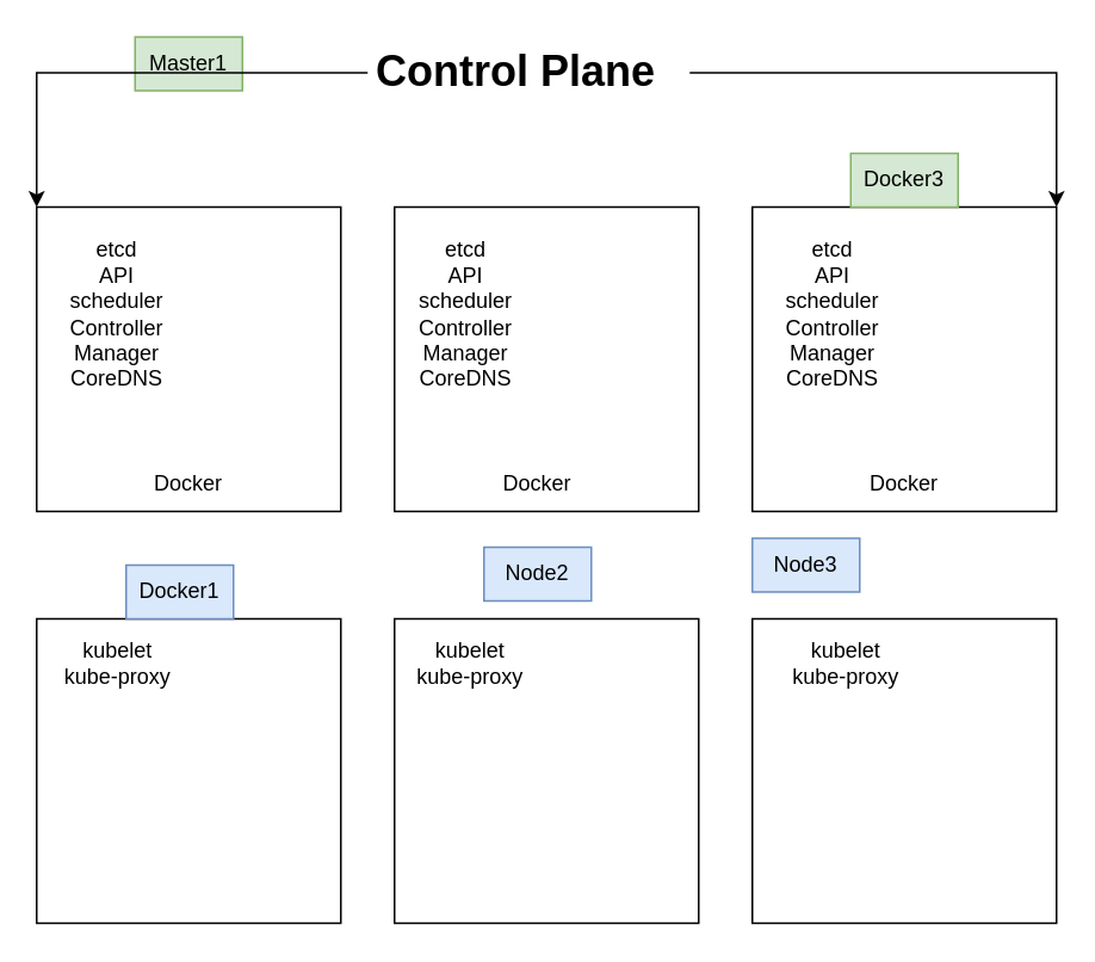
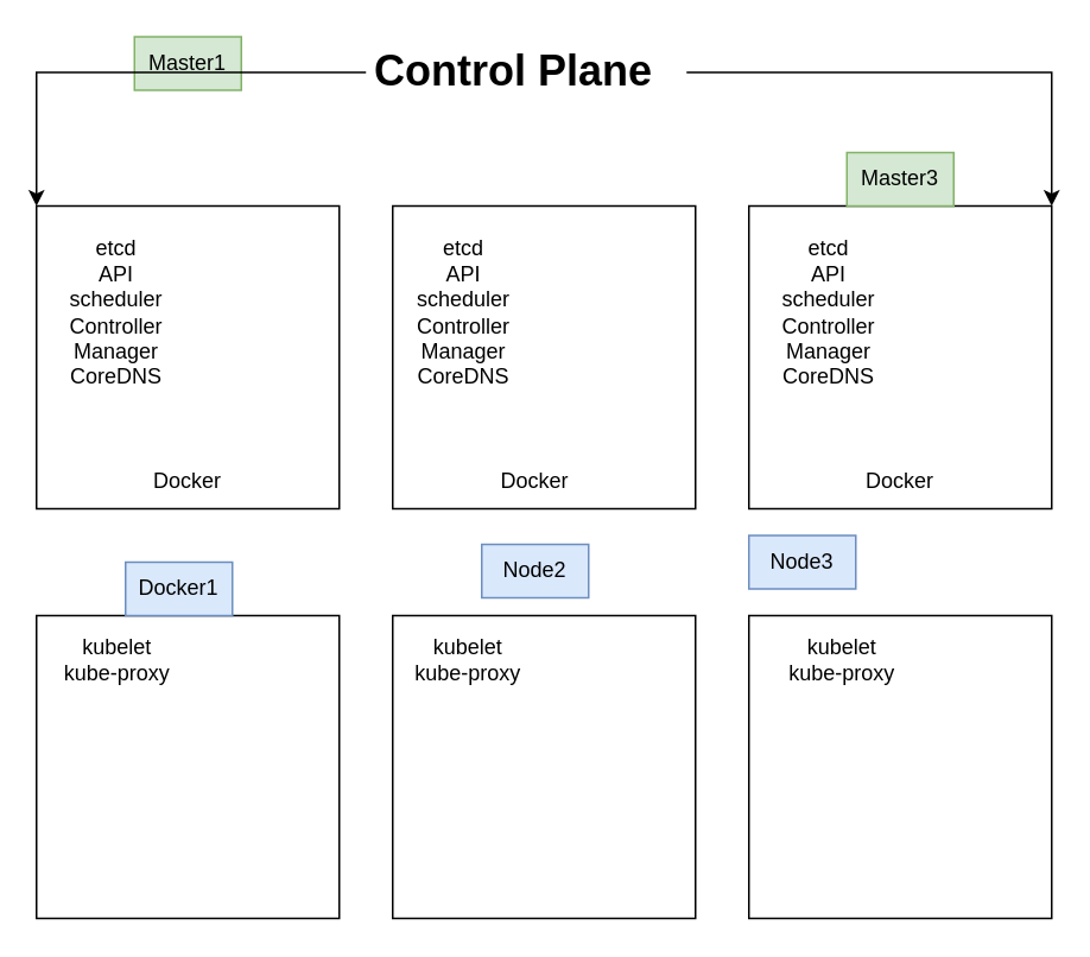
  <mxCell id="0" />
  <mxCell id="1" parent="0" />
  <mxCell id="2" value="&lt;div style=&quot;color: rgb(212, 212, 212); background-color: rgb(30, 30, 30); font-family: Menlo, Monaco, &amp;quot;Courier New&amp;quot;, monospace; font-weight: normal; font-size: 12px; line-height: 18px;&quot;&gt;&lt;br&gt;&lt;/div&gt;" style="whiteSpace=wrap;html=1;aspect=fixed;" vertex="1" parent="1"><mxGeometry x="20" y="115" width="170" height="170" as="geometry" /></mxCell>
  <mxCell id="3" value="&lt;div style=&quot;color: rgb(212, 212, 212); background-color: rgb(30, 30, 30); font-family: Menlo, Monaco, &amp;quot;Courier New&amp;quot;, monospace; font-weight: normal; font-size: 12px; line-height: 18px;&quot;&gt;&lt;br&gt;&lt;/div&gt;" style="whiteSpace=wrap;html=1;aspect=fixed;" vertex="1" parent="1"><mxGeometry x="220" y="115" width="170" height="170" as="geometry" /></mxCell>
  <mxCell id="4" value="&lt;div style=&quot;color: rgb(212, 212, 212); background-color: rgb(30, 30, 30); font-family: Menlo, Monaco, &amp;quot;Courier New&amp;quot;, monospace; font-weight: normal; font-size: 12px; line-height: 18px;&quot;&gt;&lt;br&gt;&lt;/div&gt;" style="whiteSpace=wrap;html=1;aspect=fixed;" vertex="1" parent="1"><mxGeometry x="420" y="115" width="170" height="170" as="geometry" /></mxCell>
  <mxCell id="5" value="&lt;div style=&quot;color: rgb(212, 212, 212); background-color: rgb(30, 30, 30); font-family: Menlo, Monaco, &amp;quot;Courier New&amp;quot;, monospace; font-weight: normal; font-size: 12px; line-height: 18px;&quot;&gt;&lt;br&gt;&lt;/div&gt;" style="whiteSpace=wrap;html=1;aspect=fixed;" vertex="1" parent="1"><mxGeometry x="20" y="345" width="170" height="170" as="geometry" /></mxCell>
  <mxCell id="6" value="&lt;div style=&quot;color: rgb(212, 212, 212); background-color: rgb(30, 30, 30); font-family: Menlo, Monaco, &amp;quot;Courier New&amp;quot;, monospace; font-weight: normal; font-size: 12px; line-height: 18px;&quot;&gt;&lt;br&gt;&lt;/div&gt;" style="whiteSpace=wrap;html=1;aspect=fixed;" vertex="1" parent="1"><mxGeometry x="220" y="345" width="170" height="170" as="geometry" /></mxCell>
  <mxCell id="7" value="&lt;div style=&quot;color: rgb(212, 212, 212); background-color: rgb(30, 30, 30); font-family: Menlo, Monaco, &amp;quot;Courier New&amp;quot;, monospace; font-weight: normal; font-size: 12px; line-height: 18px;&quot;&gt;&lt;br&gt;&lt;/div&gt;" style="whiteSpace=wrap;html=1;aspect=fixed;" vertex="1" parent="1"><mxGeometry x="420" y="345" width="170" height="170" as="geometry" /></mxCell>
  <mxCell id="8" value="Docker" style="text;html=1;strokeColor=none;fillColor=none;align=center;verticalAlign=middle;whiteSpace=wrap;rounded=0;" vertex="1" parent="1"><mxGeometry x="75" y="255" width="60" height="30" as="geometry" /></mxCell>
  <mxCell id="9" value="etcd&lt;br&gt;API&lt;br&gt;scheduler&lt;br&gt;Controller Manager&lt;br&gt;CoreDNS" style="text;html=1;strokeColor=none;fillColor=none;align=center;verticalAlign=middle;whiteSpace=wrap;rounded=0;" vertex="1" parent="1"><mxGeometry x="30" y="125" width="70" height="100" as="geometry" /></mxCell>
  <mxCell id="10" value="Master1" style="text;html=1;strokeColor=#82b366;fillColor=#d5e8d4;align=center;verticalAlign=middle;whiteSpace=wrap;rounded=0;" vertex="1" parent="1"><mxGeometry x="75" y="20" width="60" height="30" as="geometry" /></mxCell>
- <mxCell id="11" value="Docker3" style="text;html=1;strokeColor=#82b366;fillColor=#d5e8d4;align=center;verticalAlign=middle;whiteSpace=wrap;rounded=0;" vertex="1" parent="1"><mxGeometry x="475" y="85" width="60" height="30" as="geometry" /></mxCell>
+ <mxCell id="11" value="Master3" style="text;html=1;strokeColor=#82b366;fillColor=#d5e8d4;align=center;verticalAlign=middle;whiteSpace=wrap;rounded=0;" vertex="1" parent="1"><mxGeometry x="475" y="85" width="60" height="30" as="geometry" /></mxCell>
  <mxCell id="12" value="Docker1" style="text;html=1;strokeColor=#6c8ebf;fillColor=#dae8fc;align=center;verticalAlign=middle;whiteSpace=wrap;rounded=0;" vertex="1" parent="1"><mxGeometry x="70" y="315" width="60" height="30" as="geometry" /></mxCell>
  <mxCell id="13" value="Node2" style="text;html=1;strokeColor=#6c8ebf;fillColor=#dae8fc;align=center;verticalAlign=middle;whiteSpace=wrap;rounded=0;" vertex="1" parent="1"><mxGeometry x="270" y="305" width="60" height="30" as="geometry" /></mxCell>
  <mxCell id="14" value="Node3" style="text;html=1;strokeColor=#6c8ebf;fillColor=#dae8fc;align=center;verticalAlign=middle;whiteSpace=wrap;rounded=0;" vertex="1" parent="1"><mxGeometry x="420" y="300" width="60" height="30" as="geometry" /></mxCell>
  <mxCell id="15" style="edgeStyle=orthogonalEdgeStyle;rounded=0;orthogonalLoop=1;jettySize=auto;html=1;entryX=0;entryY=0;entryDx=0;entryDy=0;" edge="1" parent="1" source="17" target="2"><mxGeometry relative="1" as="geometry" /></mxCell>
  <mxCell id="16" style="edgeStyle=orthogonalEdgeStyle;rounded=0;orthogonalLoop=1;jettySize=auto;html=1;entryX=1;entryY=0;entryDx=0;entryDy=0;" edge="1" parent="1" source="17" target="4"><mxGeometry relative="1" as="geometry" /></mxCell>
  <mxCell id="17" value="&lt;h1&gt;Control Plane&lt;/h1&gt;" style="text;html=1;strokeColor=none;fillColor=none;spacing=5;spacingTop=-20;whiteSpace=wrap;overflow=hidden;rounded=0;" vertex="1" parent="1"><mxGeometry x="205" y="20" width="180" height="40" as="geometry" /></mxCell>
  <mxCell id="18" value="kubelet&lt;br&gt;kube-proxy" style="text;html=1;strokeColor=none;fillColor=none;align=center;verticalAlign=middle;whiteSpace=wrap;rounded=0;" vertex="1" parent="1"><mxGeometry x="22.5" y="355" width="85" height="30" as="geometry" /></mxCell>
  <mxCell id="19" value="Docker" style="text;html=1;strokeColor=none;fillColor=none;align=center;verticalAlign=middle;whiteSpace=wrap;rounded=0;" vertex="1" parent="1"><mxGeometry x="270" y="255" width="60" height="30" as="geometry" /></mxCell>
  <mxCell id="20" value="etcd&lt;br&gt;API&lt;br&gt;scheduler&lt;br&gt;Controller Manager&lt;br&gt;CoreDNS" style="text;html=1;strokeColor=none;fillColor=none;align=center;verticalAlign=middle;whiteSpace=wrap;rounded=0;" vertex="1" parent="1"><mxGeometry x="225" y="125" width="70" height="100" as="geometry" /></mxCell>
  <mxCell id="21" value="Docker" style="text;html=1;strokeColor=none;fillColor=none;align=center;verticalAlign=middle;whiteSpace=wrap;rounded=0;" vertex="1" parent="1"><mxGeometry x="475" y="255" width="60" height="30" as="geometry" /></mxCell>
  <mxCell id="22" value="etcd&lt;br&gt;API&lt;br&gt;scheduler&lt;br&gt;Controller Manager&lt;br&gt;CoreDNS" style="text;html=1;strokeColor=none;fillColor=none;align=center;verticalAlign=middle;whiteSpace=wrap;rounded=0;" vertex="1" parent="1"><mxGeometry x="430" y="125" width="70" height="100" as="geometry" /></mxCell>
  <mxCell id="23" value="kubelet&lt;br&gt;kube-proxy" style="text;html=1;strokeColor=none;fillColor=none;align=center;verticalAlign=middle;whiteSpace=wrap;rounded=0;" vertex="1" parent="1"><mxGeometry x="220" y="355" width="85" height="30" as="geometry" /></mxCell>
  <mxCell id="24" value="kubelet&lt;br&gt;kube-proxy" style="text;html=1;strokeColor=none;fillColor=none;align=center;verticalAlign=middle;whiteSpace=wrap;rounded=0;" vertex="1" parent="1"><mxGeometry x="430" y="355" width="85" height="30" as="geometry" /></mxCell>
